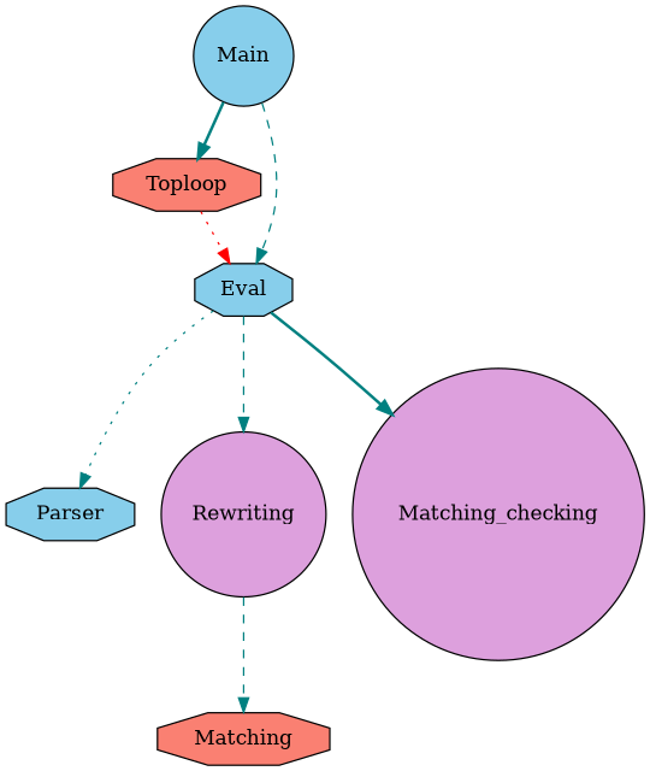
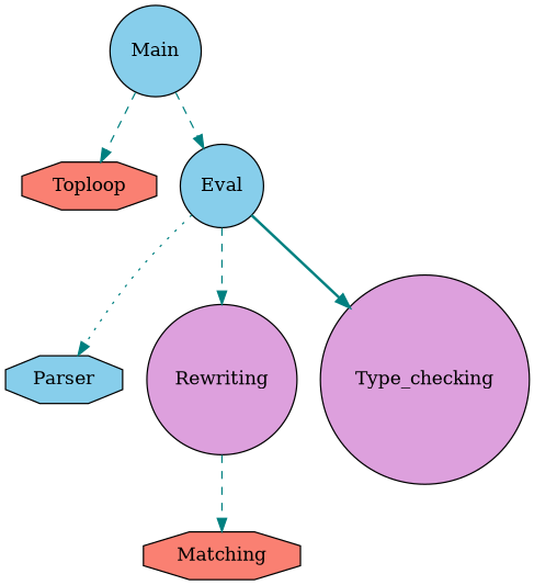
  digraph {
    node [fillcolor=skyblue shape=octagon style=filled]
    edge [color=teal style=dashed]
    Main [shape=circle]
    Toploop [fillcolor=salmon]
-   Eval
+   Eval [shape=circle]
    Parser
    Rewriting [fillcolor=plum shape=circle]
-   Type_checking [fillcolor=plum shape=circle label=Matching_checking]
+   Type_checking [fillcolor=plum shape=circle]
    Matching [fillcolor=salmon]
-   Main -> Toploop [style=bold]
+   Main -> Toploop
    Main -> Eval
-   Toploop -> Eval [color=red style=dotted]
    Eval -> Parser [style=dotted]
    Eval -> Rewriting
    Eval -> Type_checking [style=bold]
    Rewriting -> Matching
  }
